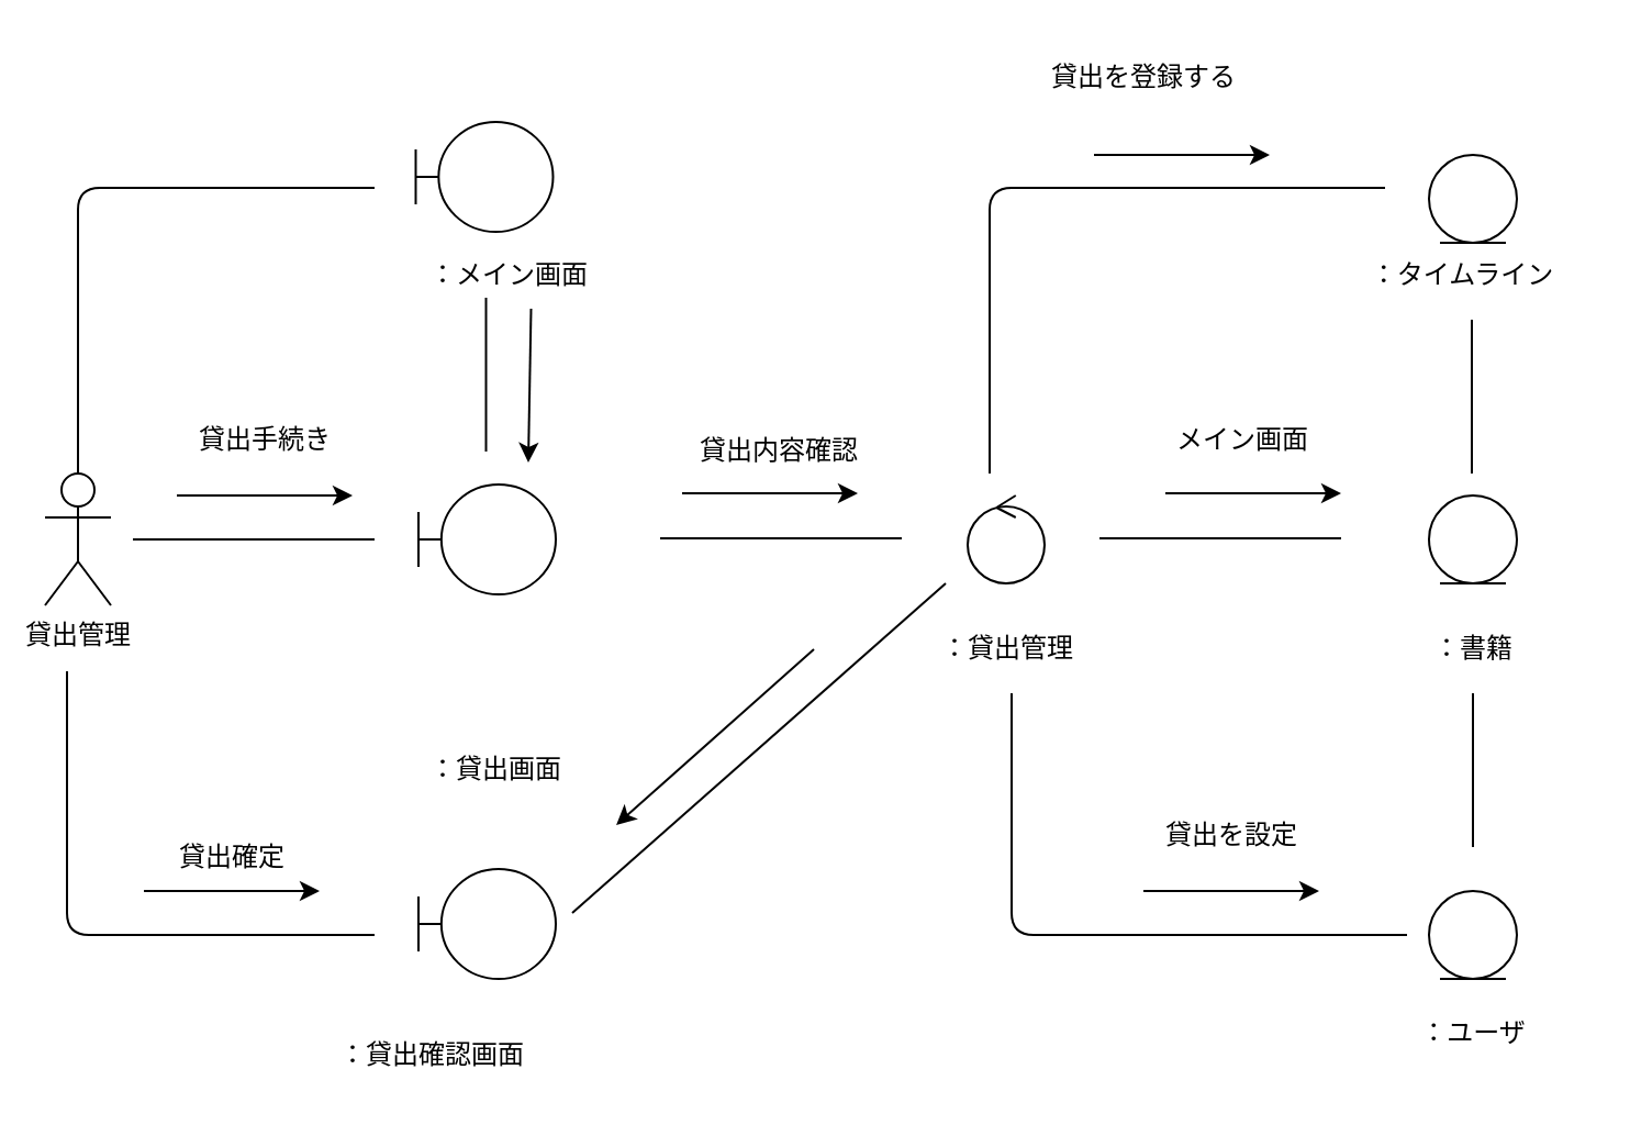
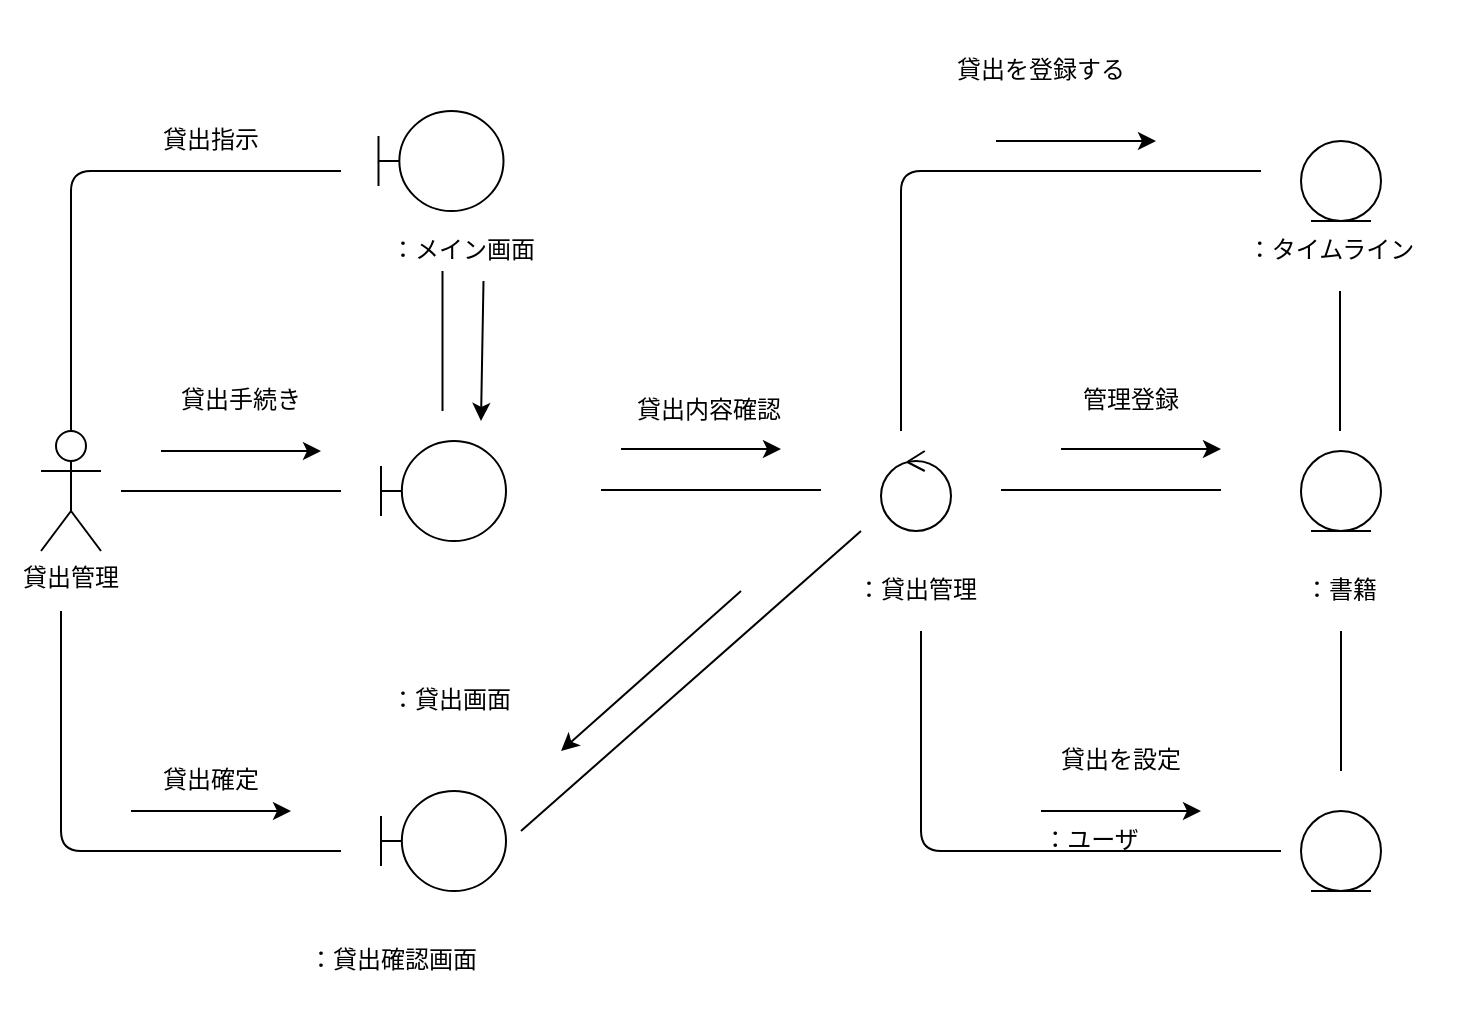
  <mxCell id="0" />
  <mxCell id="1" parent="0" />
  <mxCell id="2" value="貸出管理" style="shape=umlActor;verticalLabelPosition=bottom;verticalAlign=top;html=1;" vertex="1" parent="1"><mxGeometry x="20" y="215" width="30" height="60" as="geometry" /></mxCell>
  <mxCell id="3" value="" style="shape=umlBoundary;whiteSpace=wrap;html=1;" vertex="1" parent="1"><mxGeometry x="190" y="220" width="62.5" height="50" as="geometry" /></mxCell>
  <mxCell id="4" value="" style="ellipse;shape=umlControl;whiteSpace=wrap;html=1;" vertex="1" parent="1"><mxGeometry x="440" y="225" width="35" height="40" as="geometry" /></mxCell>
  <mxCell id="5" value="" style="ellipse;shape=umlEntity;whiteSpace=wrap;html=1;" vertex="1" parent="1"><mxGeometry x="650" y="225" width="40" height="40" as="geometry" /></mxCell>
  <mxCell id="6" value="" style="endArrow=none;html=1;" edge="1" parent="1"><mxGeometry width="50" height="50" relative="1" as="geometry"><mxPoint x="60" y="245" as="sourcePoint" /><mxPoint x="170" y="245" as="targetPoint" /></mxGeometry></mxCell>
  <mxCell id="7" value="" style="endArrow=none;html=1;" edge="1" parent="1"><mxGeometry width="50" height="50" relative="1" as="geometry"><mxPoint x="300" y="244.5" as="sourcePoint" /><mxPoint x="410" y="244.5" as="targetPoint" /></mxGeometry></mxCell>
  <mxCell id="8" value="" style="endArrow=none;html=1;" edge="1" parent="1"><mxGeometry width="50" height="50" relative="1" as="geometry"><mxPoint x="500" y="244.5" as="sourcePoint" /><mxPoint x="610" y="244.5" as="targetPoint" /></mxGeometry></mxCell>
  <mxCell id="9" value="：貸出画面" style="text;html=1;align=center;verticalAlign=middle;resizable=0;points=[];autosize=1;strokeColor=none;fillColor=none;" vertex="1" parent="1"><mxGeometry x="185" y="335" width="80" height="30" as="geometry" /></mxCell>
  <mxCell id="10" value="：貸出管理" style="text;html=1;align=center;verticalAlign=middle;resizable=0;points=[];autosize=1;strokeColor=none;fillColor=none;" vertex="1" parent="1"><mxGeometry x="417.5" y="280" width="80" height="30" as="geometry" /></mxCell>
  <mxCell id="11" value="：書籍" style="text;html=1;align=center;verticalAlign=middle;resizable=0;points=[];autosize=1;strokeColor=none;fillColor=none;" vertex="1" parent="1"><mxGeometry x="640" y="280" width="60" height="30" as="geometry" /></mxCell>
  <mxCell id="12" value="" style="endArrow=classic;html=1;" edge="1" parent="1"><mxGeometry width="50" height="50" relative="1" as="geometry"><mxPoint x="80" y="225" as="sourcePoint" /><mxPoint x="160" y="225" as="targetPoint" /></mxGeometry></mxCell>
  <mxCell id="13" value="" style="endArrow=classic;html=1;" edge="1" parent="1"><mxGeometry width="50" height="50" relative="1" as="geometry"><mxPoint x="530" y="224" as="sourcePoint" /><mxPoint x="610" y="224" as="targetPoint" /></mxGeometry></mxCell>
  <mxCell id="14" value="" style="endArrow=classic;html=1;" edge="1" parent="1"><mxGeometry width="50" height="50" relative="1" as="geometry"><mxPoint x="310" y="224" as="sourcePoint" /><mxPoint x="390" y="224" as="targetPoint" /></mxGeometry></mxCell>
  <mxCell id="15" value="" style="shape=umlBoundary;whiteSpace=wrap;html=1;" vertex="1" parent="1"><mxGeometry x="188.75" y="55" width="62.5" height="50" as="geometry" /></mxCell>
  <mxCell id="16" value="" style="endArrow=none;html=1;exitX=0.5;exitY=0;exitDx=0;exitDy=0;exitPerimeter=0;" edge="1" parent="1" source="2"><mxGeometry width="50" height="50" relative="1" as="geometry"><mxPoint x="50" y="175" as="sourcePoint" /><mxPoint x="170" y="85" as="targetPoint" /><Array as="points"><mxPoint x="35" y="85" /></Array></mxGeometry></mxCell>
  <mxCell id="17" value="" style="endArrow=none;html=1;" edge="1" parent="1"><mxGeometry width="50" height="50" relative="1" as="geometry"><mxPoint x="220.75" y="205" as="sourcePoint" /><mxPoint x="220.75" y="135" as="targetPoint" /></mxGeometry></mxCell>
  <mxCell id="18" value="" style="endArrow=classic;html=1;" edge="1" parent="1"><mxGeometry width="50" height="50" relative="1" as="geometry"><mxPoint x="241.25" y="140" as="sourcePoint" /><mxPoint x="240" y="210" as="targetPoint" /></mxGeometry></mxCell>
  <mxCell id="19" value="：メイン画面" style="text;html=1;align=center;verticalAlign=middle;resizable=0;points=[];autosize=1;strokeColor=none;fillColor=none;" vertex="1" parent="1"><mxGeometry x="181" y="110" width="100" height="30" as="geometry" /></mxCell>
  <mxCell id="20" value="" style="ellipse;shape=umlEntity;whiteSpace=wrap;html=1;" vertex="1" parent="1"><mxGeometry x="650" y="405" width="40" height="40" as="geometry" /></mxCell>
  <mxCell id="21" value="" style="ellipse;shape=umlEntity;whiteSpace=wrap;html=1;" vertex="1" parent="1"><mxGeometry x="650" y="70" width="40" height="40" as="geometry" /></mxCell>
  <mxCell id="22" value="：タイムライン" style="text;html=1;align=center;verticalAlign=middle;resizable=0;points=[];autosize=1;strokeColor=none;fillColor=none;" vertex="1" parent="1"><mxGeometry x="610" y="110" width="110" height="30" as="geometry" /></mxCell>
- <mxCell id="23" value="：ユーザ" style="text;html=1;align=center;verticalAlign=middle;resizable=0;points=[];autosize=1;strokeColor=none;fillColor=none;" vertex="1" parent="1"><mxGeometry x="635" y="455" width="70" height="30" as="geometry" /></mxCell>
+ <mxCell id="23" value="：ユーザ" style="text;html=1;align=center;verticalAlign=middle;resizable=0;points=[];autosize=1;strokeColor=none;fillColor=none;" vertex="1" parent="1"><mxGeometry x="510" y="405" width="70" height="30" as="geometry" /></mxCell>
  <mxCell id="24" value="" style="endArrow=none;html=1;" edge="1" parent="1"><mxGeometry width="50" height="50" relative="1" as="geometry"><mxPoint x="670" y="315" as="sourcePoint" /><mxPoint x="670" y="385" as="targetPoint" /></mxGeometry></mxCell>
  <mxCell id="25" value="" style="endArrow=none;html=1;" edge="1" parent="1"><mxGeometry width="50" height="50" relative="1" as="geometry"><mxPoint x="669.5" y="145" as="sourcePoint" /><mxPoint x="669.5" y="215" as="targetPoint" /></mxGeometry></mxCell>
  <mxCell id="26" value="" style="endArrow=none;html=1;" edge="1" parent="1"><mxGeometry width="50" height="50" relative="1" as="geometry"><mxPoint x="630" y="85" as="sourcePoint" /><mxPoint x="450" y="215" as="targetPoint" /><Array as="points"><mxPoint x="450" y="85" /></Array></mxGeometry></mxCell>
  <mxCell id="27" value="" style="endArrow=classic;html=1;" edge="1" parent="1"><mxGeometry width="50" height="50" relative="1" as="geometry"><mxPoint x="497.5" y="70" as="sourcePoint" /><mxPoint x="577.5" y="70" as="targetPoint" /></mxGeometry></mxCell>
  <mxCell id="28" value="貸出を登録する" style="text;html=1;align=center;verticalAlign=middle;resizable=0;points=[];autosize=1;strokeColor=none;fillColor=none;" vertex="1" parent="1"><mxGeometry x="465" y="20" width="110" height="30" as="geometry" /></mxCell>
+ <mxCell id="29" value="貸出指示" style="text;html=1;align=center;verticalAlign=middle;resizable=0;points=[];autosize=1;strokeColor=none;fillColor=none;" vertex="1" parent="1"><mxGeometry x="70" y="55" width="70" height="30" as="geometry" /></mxCell>
  <mxCell id="30" value="貸出手続き" style="text;html=1;align=center;verticalAlign=middle;resizable=0;points=[];autosize=1;strokeColor=none;fillColor=none;" vertex="1" parent="1"><mxGeometry x="80" y="185" width="80" height="30" as="geometry" /></mxCell>
  <mxCell id="31" value="貸出内容確認" style="text;html=1;align=center;verticalAlign=middle;resizable=0;points=[];autosize=1;strokeColor=none;fillColor=none;" vertex="1" parent="1"><mxGeometry x="304" y="190" width="100" height="30" as="geometry" /></mxCell>
- <mxCell id="32" value="メイン画面" style="text;html=1;align=center;verticalAlign=middle;resizable=0;points=[];autosize=1;strokeColor=none;fillColor=none;" vertex="1" parent="1"><mxGeometry x="530" y="185" width="70" height="30" as="geometry" /></mxCell>
+ <mxCell id="32" value="管理登録" style="text;html=1;align=center;verticalAlign=middle;resizable=0;points=[];autosize=1;strokeColor=none;fillColor=none;" vertex="1" parent="1"><mxGeometry x="530" y="185" width="70" height="30" as="geometry" /></mxCell>
  <mxCell id="33" value="" style="endArrow=none;html=1;" edge="1" parent="1"><mxGeometry width="50" height="50" relative="1" as="geometry"><mxPoint x="460" y="315" as="sourcePoint" /><mxPoint x="640" y="425" as="targetPoint" /><Array as="points"><mxPoint x="460" y="425" /></Array></mxGeometry></mxCell>
  <mxCell id="34" value="" style="endArrow=classic;html=1;" edge="1" parent="1"><mxGeometry width="50" height="50" relative="1" as="geometry"><mxPoint x="520" y="405" as="sourcePoint" /><mxPoint x="600" y="405" as="targetPoint" /></mxGeometry></mxCell>
  <mxCell id="35" value="貸出を設定" style="text;html=1;align=center;verticalAlign=middle;resizable=0;points=[];autosize=1;strokeColor=none;fillColor=none;" vertex="1" parent="1"><mxGeometry x="520" y="365" width="80" height="30" as="geometry" /></mxCell>
  <mxCell id="36" value="" style="shape=umlBoundary;whiteSpace=wrap;html=1;" vertex="1" parent="1"><mxGeometry x="190" y="395" width="62.5" height="50" as="geometry" /></mxCell>
  <mxCell id="37" value="：貸出確認画面" style="text;html=1;align=center;verticalAlign=middle;resizable=0;points=[];autosize=1;strokeColor=none;fillColor=none;" vertex="1" parent="1"><mxGeometry x="141.25" y="465" width="110" height="30" as="geometry" /></mxCell>
  <mxCell id="38" value="" style="endArrow=none;html=1;" edge="1" parent="1"><mxGeometry width="50" height="50" relative="1" as="geometry"><mxPoint x="30" y="305" as="sourcePoint" /><mxPoint x="170" y="425" as="targetPoint" /><Array as="points"><mxPoint x="30" y="425" /></Array></mxGeometry></mxCell>
  <mxCell id="39" value="" style="endArrow=classic;html=1;" edge="1" parent="1"><mxGeometry width="50" height="50" relative="1" as="geometry"><mxPoint x="65" y="405" as="sourcePoint" /><mxPoint x="145" y="405" as="targetPoint" /></mxGeometry></mxCell>
  <mxCell id="40" value="貸出確定" style="text;html=1;align=center;verticalAlign=middle;resizable=0;points=[];autosize=1;strokeColor=none;fillColor=none;" vertex="1" parent="1"><mxGeometry x="70" y="375" width="70" height="30" as="geometry" /></mxCell>
  <mxCell id="41" value="" style="endArrow=none;html=1;" edge="1" parent="1"><mxGeometry width="50" height="50" relative="1" as="geometry"><mxPoint x="260" y="415" as="sourcePoint" /><mxPoint x="430" y="265" as="targetPoint" /></mxGeometry></mxCell>
  <mxCell id="42" value="" style="endArrow=classic;html=1;" edge="1" parent="1"><mxGeometry width="50" height="50" relative="1" as="geometry"><mxPoint x="370" y="295" as="sourcePoint" /><mxPoint x="280" y="375" as="targetPoint" /></mxGeometry></mxCell>
